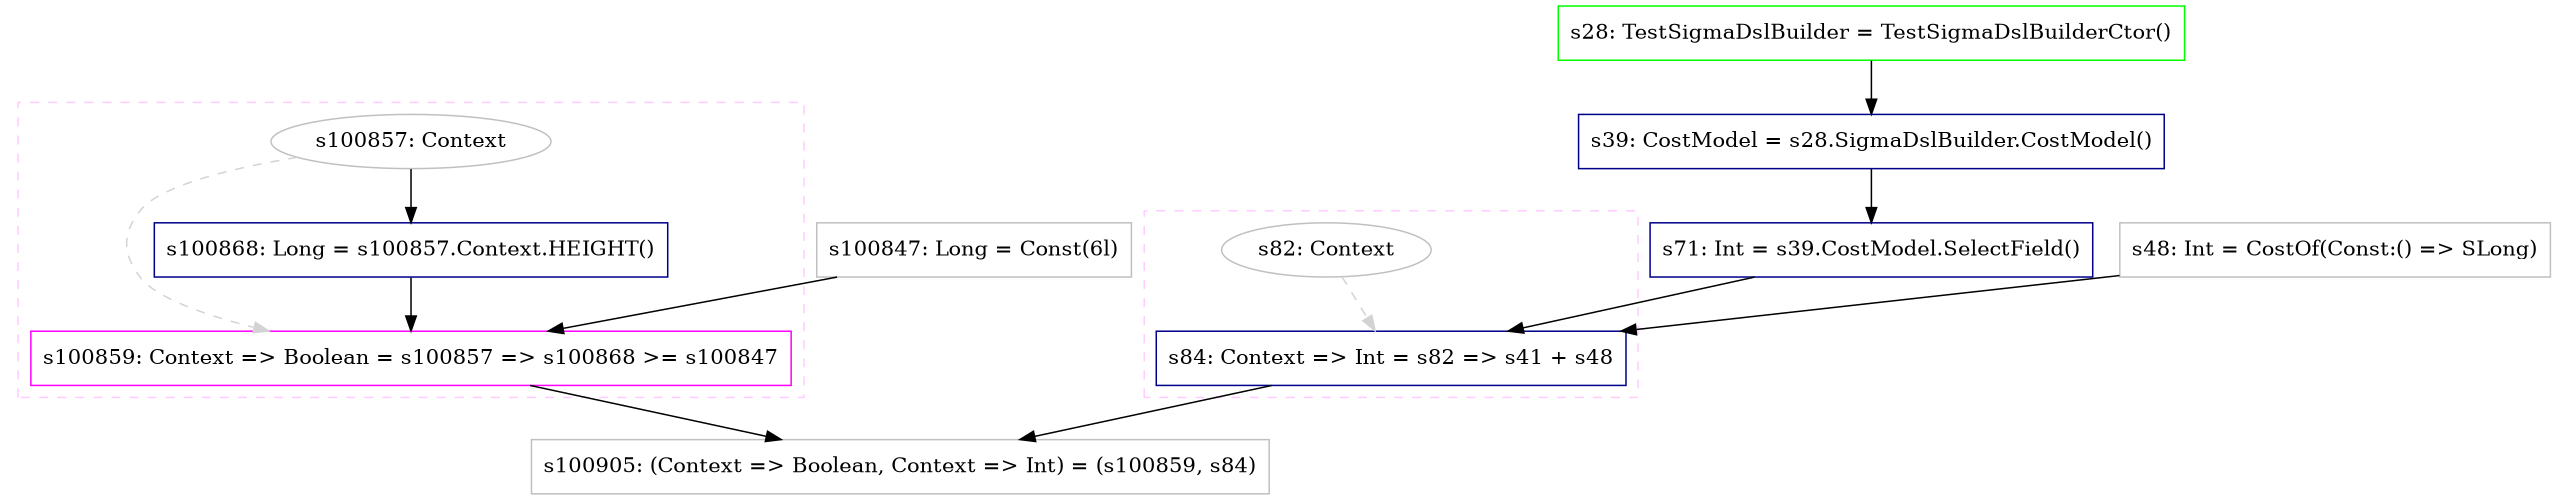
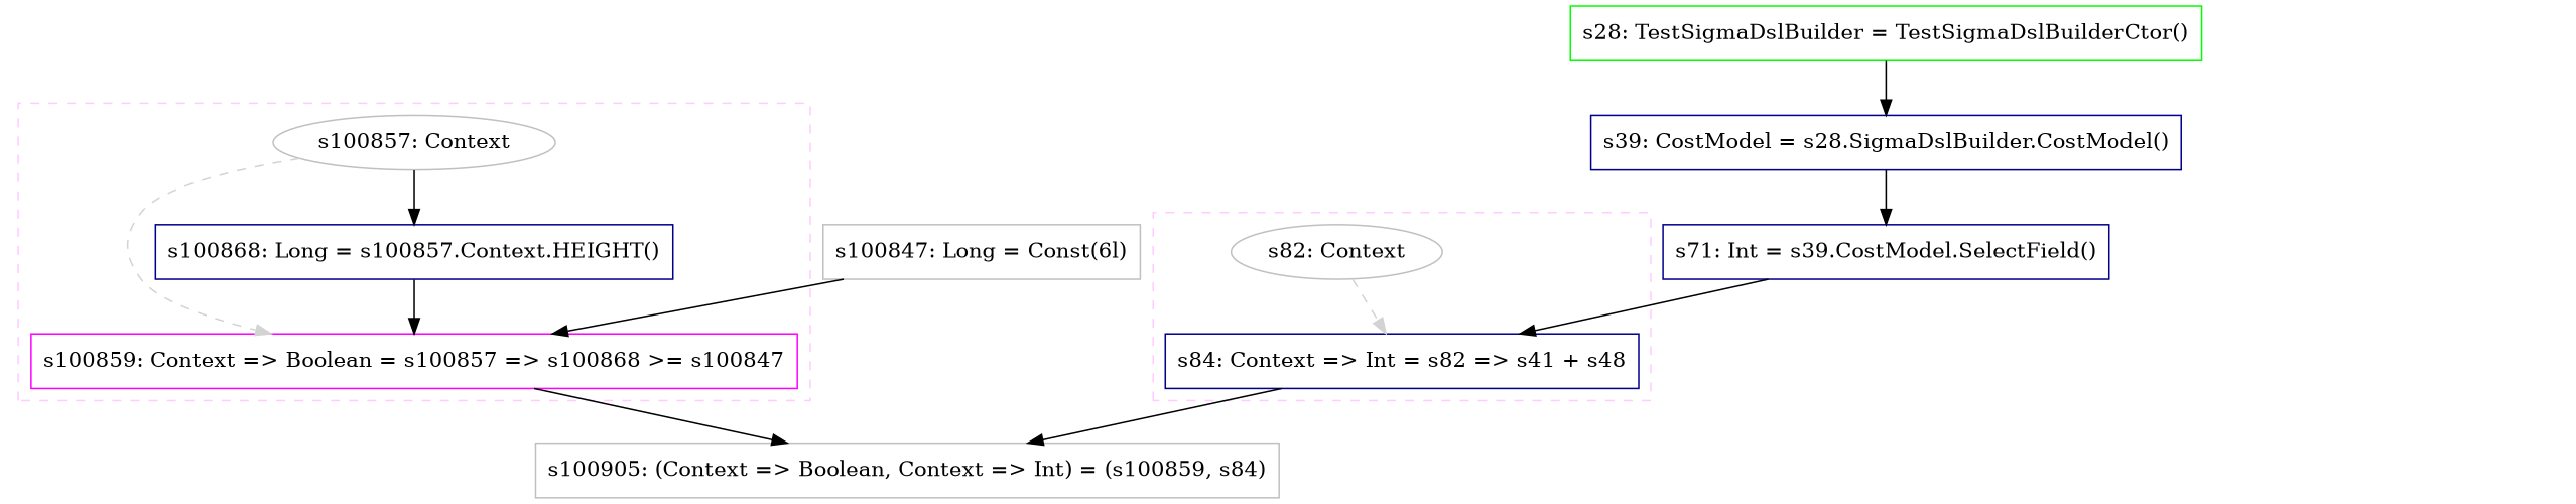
  digraph {
    concentrate=true
    node [color=gray fillcolor=white shape=box style=filled]
    edge [style=solid]
    n1 [label="s100857: Context" shape=oval]
    n2 [color=magenta label="s100859: Context => Boolean = s100857 => s100868 >= s100847"]
    n3 [color=darkblue label="s100868: Long = s100857.Context.HEIGHT()"]
    n4 [label="s82: Context" shape=oval]
    n5 [color=darkblue label="s84: Context => Int = s82 => s41 + s48"]
    n6 [label="s100905: (Context => Boolean, Context => Int) = (s100859, s84)"]
    n7 [label="s100847: Long = Const(6l)"]
    n8 [color=green label="s28: TestSigmaDslBuilder = TestSigmaDslBuilderCtor()"]
    n9 [color=darkblue label="s39: CostModel = s28.SigmaDslBuilder.CostModel()"]
    n10 [color=darkblue label="s71: Int = s39.CostModel.SelectField()"]
-   n11 [label="s48: Int = CostOf(Const:() => SLong)"]
    subgraph cluster_1 {
      color="#FFCCFF"
      style=dashed
      n3
      subgraph sub_2 {
        color="#FFCCFF"
        rank=source
        style=dashed
        n1
      }
      subgraph sub_3 {
        color="#FFCCFF"
        rank=sink
        style=dashed
        n2
      }
    }
    subgraph cluster_4 {
      color="#FFCCFF"
      style=dashed
      subgraph sub_5 {
        color="#FFCCFF"
        rank=source
        style=dashed
        n4
      }
      subgraph sub_6 {
        color="#FFCCFF"
        rank=sink
        style=dashed
        n5
      }
    }
    n1 -> n2 [color=lightgray style=dashed weight=0]
    n1 -> n3
    n2 -> n6
    n3 -> n2
    n4 -> n5 [color=lightgray style=dashed weight=0]
    n5 -> n6
    n7 -> n2
    n8 -> n9
    n9 -> n10
    n10 -> n5
-   n11 -> n5
  }
